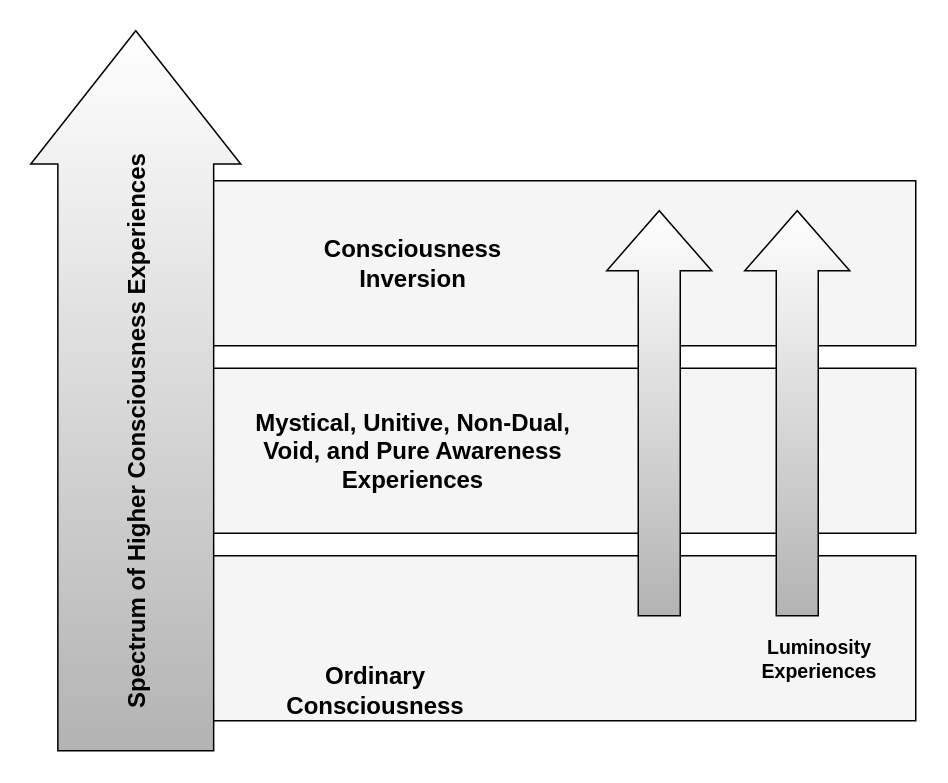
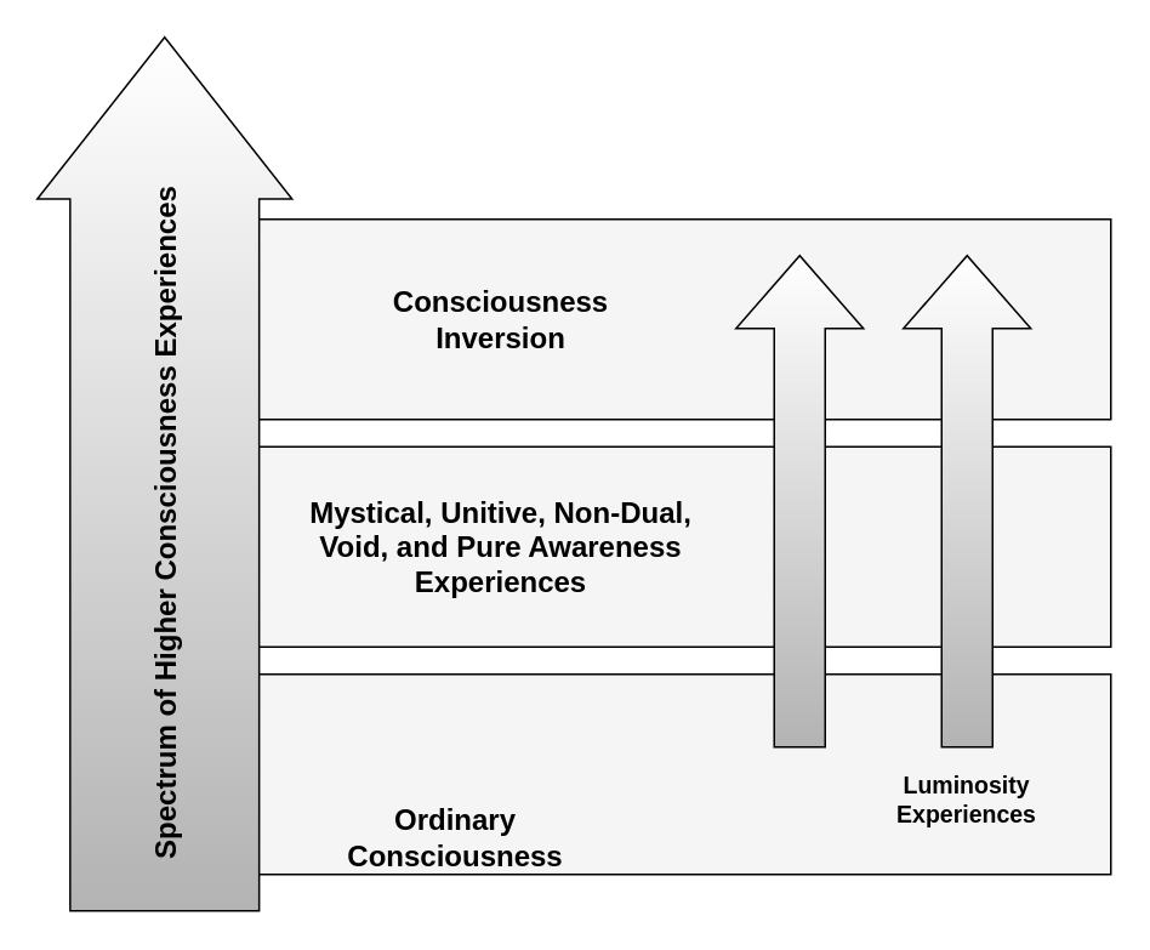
  <mxCell id="0" />
  <mxCell id="1" parent="0" />
  <mxCell id="2" value="" style="rounded=0;whiteSpace=wrap;html=1;fillColor=#F5F5F5;" parent="1" vertex="1"><mxGeometry x="45" y="245" width="565" height="110" as="geometry" /></mxCell>
  <mxCell id="3" value="Mystical, Unitive, Non-Dual, Void, and Pure Awareness&lt;br style=&quot;font-size: 16px;&quot;&gt;Experiences" style="text;html=1;align=center;verticalAlign=middle;whiteSpace=wrap;rounded=0;fontStyle=1;fontSize=16;" parent="1" vertex="1"><mxGeometry x="160" y="285" width="230" height="30" as="geometry" /></mxCell>
  <mxCell id="4" value="" style="rounded=0;whiteSpace=wrap;html=1;fillColor=#F5F5F5;" parent="1" vertex="1"><mxGeometry x="45" y="370" width="565" height="110" as="geometry" /></mxCell>
  <mxCell id="5" value="Ordinary Consciousness" style="text;html=1;align=center;verticalAlign=middle;whiteSpace=wrap;rounded=0;fontStyle=1;fontSize=16;" parent="1" vertex="1"><mxGeometry x="220" y="445" width="60" height="30" as="geometry" /></mxCell>
  <mxCell id="6" value="" style="rounded=0;whiteSpace=wrap;html=1;fillColor=#F5F5F5;" parent="1" vertex="1"><mxGeometry x="45" y="120" width="565" height="110" as="geometry" /></mxCell>
  <mxCell id="7" value="Consciousness&lt;br style=&quot;font-size: 16px;&quot;&gt;Inversion" style="text;html=1;align=center;verticalAlign=middle;whiteSpace=wrap;rounded=0;fontStyle=1;fontSize=16;" parent="1" vertex="1"><mxGeometry x="245" y="160" width="60" height="30" as="geometry" /></mxCell>
  <mxCell id="8" value="" style="shape=singleArrow;direction=north;whiteSpace=wrap;html=1;arrowWidth=0.742;arrowSize=0.185;gradientColor=#B3B3B3;gradientDirection=west;" parent="1" vertex="1"><mxGeometry x="20" y="20" width="140" height="480" as="geometry" /></mxCell>
  <mxCell id="9" value="" style="html=1;shadow=0;dashed=0;align=center;verticalAlign=middle;shape=mxgraph.arrows2.arrow;dy=0.6;dx=40;direction=north;notch=0;gradientColor=#B3B3B3;gradientDirection=west;strokeColor=default;" parent="1" vertex="1"><mxGeometry x="404" y="140" width="70" height="270" as="geometry" /></mxCell>
- <mxCell id="10" value="Luminosity Experiences" style="text;html=1;align=center;verticalAlign=middle;whiteSpace=wrap;rounded=0;fontStyle=1;fontSize=13;" parent="1" vertex="1"><mxGeometry x="516" y="424" width="60" height="30" as="geometry" /></mxCell>
+ <mxCell id="10" value="Luminosity Experiences" style="text;html=1;align=center;verticalAlign=middle;whiteSpace=wrap;rounded=0;fontStyle=1;fontSize=13;" parent="1" vertex="1"><mxGeometry x="501" y="424" width="60" height="30" as="geometry" /></mxCell>
  <mxCell id="11" value="Spectrum of Higher Consciousness Experiences" style="text;html=1;align=center;verticalAlign=middle;whiteSpace=wrap;rounded=0;direction=east;horizontal=0;fontSize=16;fontStyle=1" parent="1" vertex="1"><mxGeometry x="60" y="90" width="60" height="395" as="geometry" /></mxCell>
  <mxCell id="12" value="" style="html=1;shadow=0;dashed=0;align=center;verticalAlign=middle;shape=mxgraph.arrows2.arrow;dy=0.6;dx=40;direction=north;notch=0;gradientColor=#B3B3B3;gradientDirection=west;strokeColor=default;" parent="1" vertex="1"><mxGeometry x="496" y="140" width="70" height="270" as="geometry" /></mxCell>
